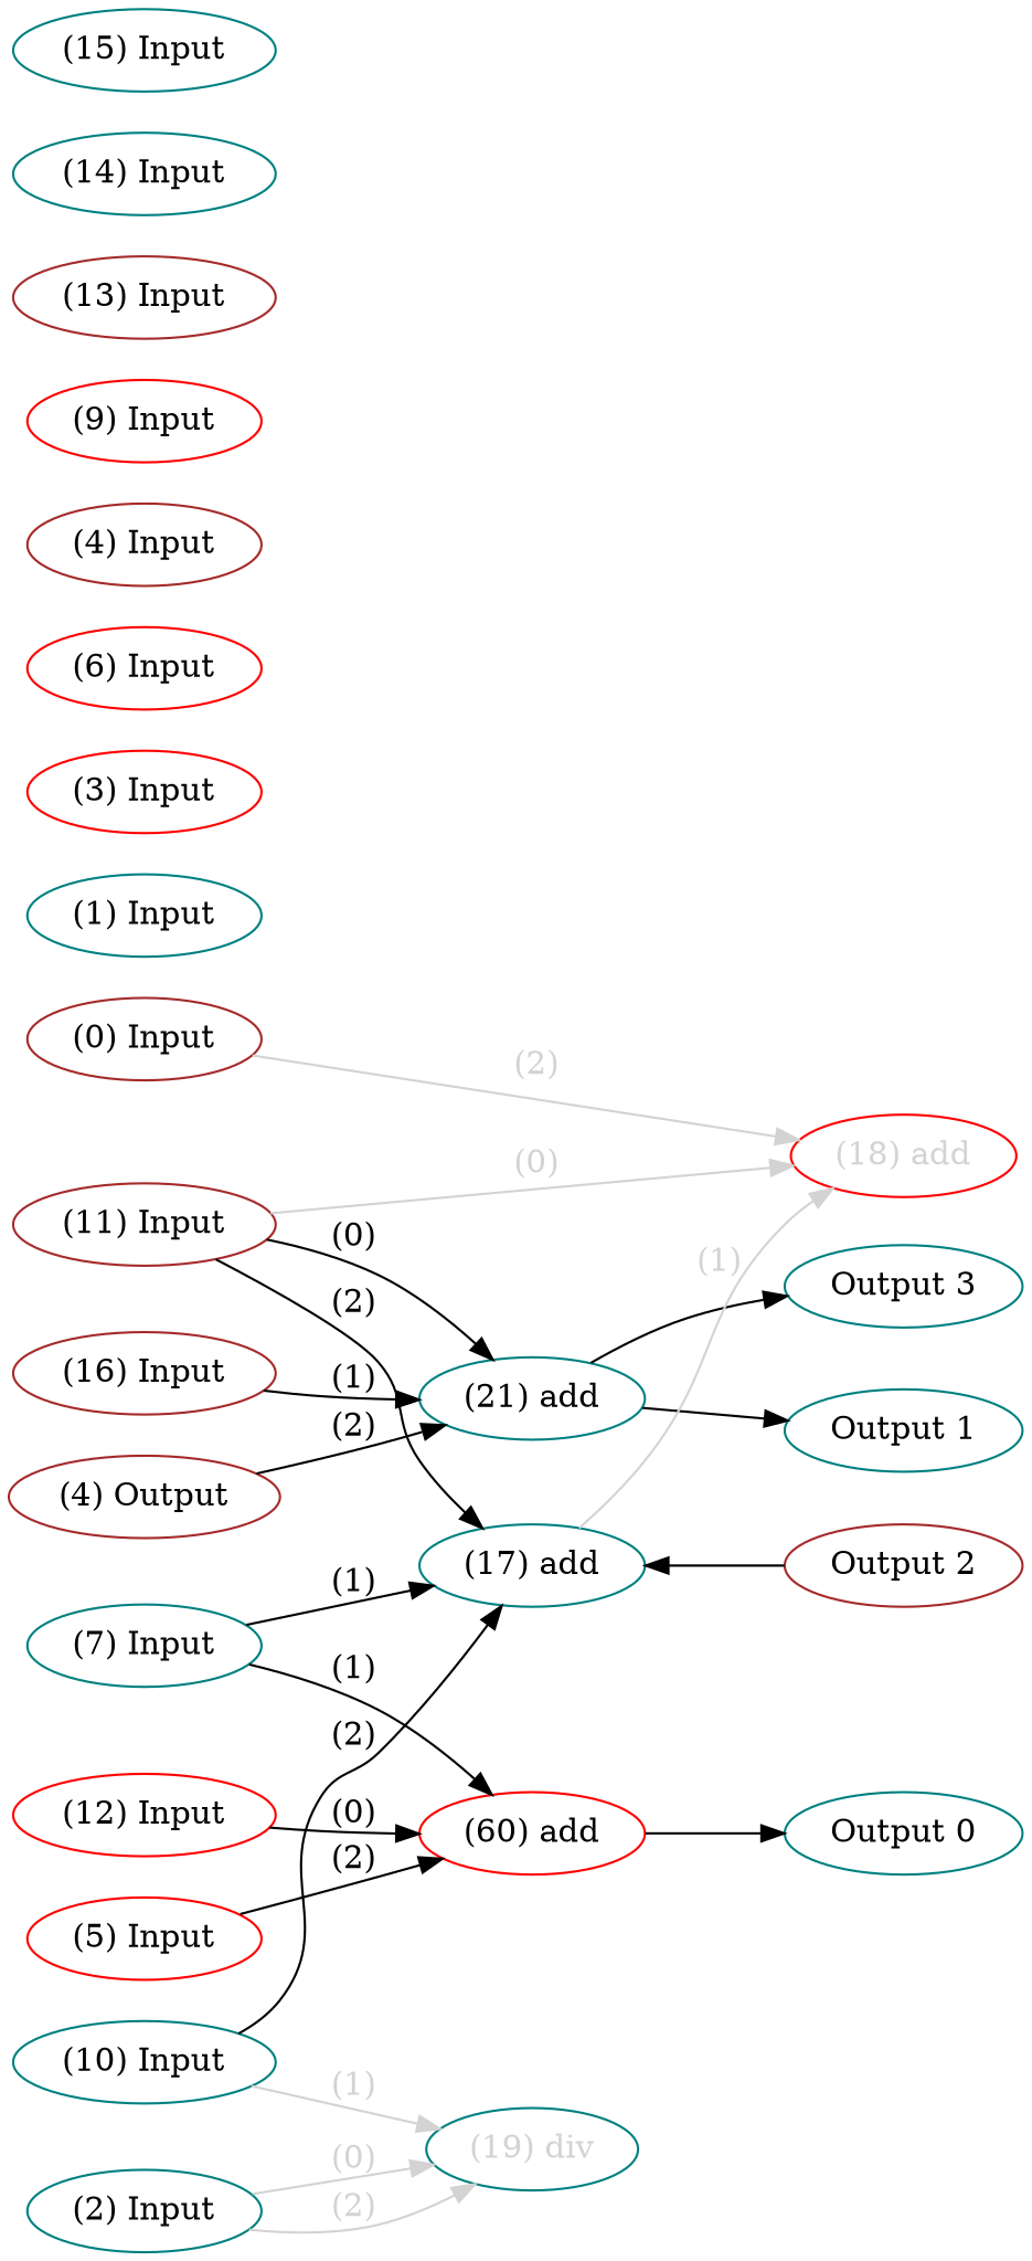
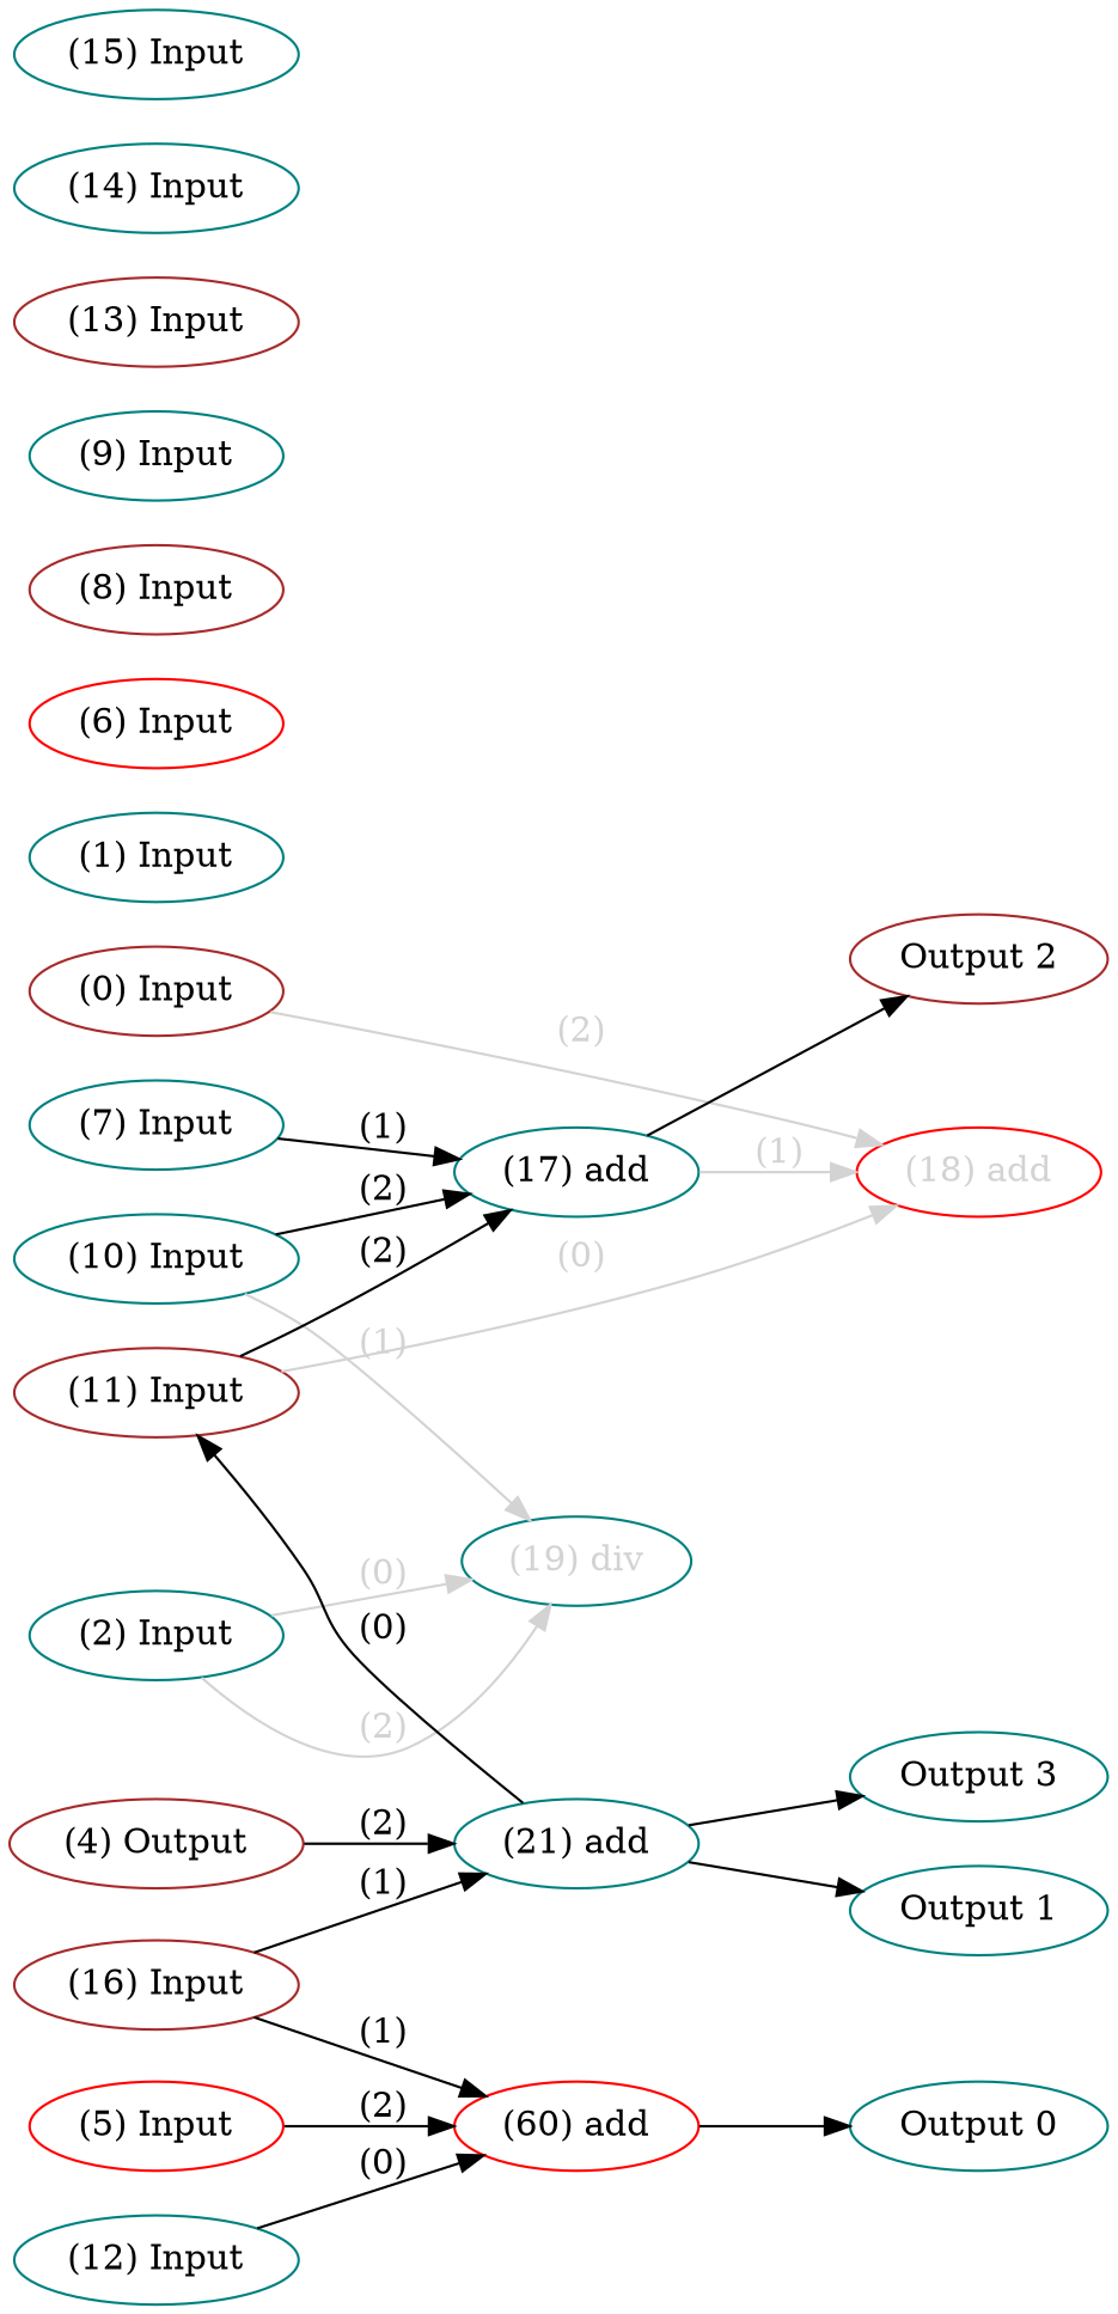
  digraph {
    rankdir=LR
    node [color=teal fontcolor=black labelfontcolor=black]
    edge [bold=true color=black fontcolor=black labelfontcolor=black]
    n1 [color=brown label="(0) Input"]
    n2 [label="(1) Input"]
    n3 [label="(2) Input"]
-   n4 [color=red label="(3) Input"]
    n5 [color=brown label="(4) Output"]
    n6 [color=red label="(5) Input"]
    n7 [color=red label="(6) Input"]
    n8 [label="(7) Input"]
-   n9 [color=brown label="(4) Input"]
-   n10 [color=red label="(9) Input"]
+   n9 [color=brown label="(8) Input"]
+   n10 [label="(9) Input"]
    n11 [label="(10) Input"]
    n12 [color=brown label="(11) Input"]
-   n13 [color=red label="(12) Input"]
+   n13 [label="(12) Input"]
    n14 [color=brown label="(13) Input"]
    n15 [label="(14) Input"]
    n16 [label="(15) Input"]
    n17 [color=brown label="(16) Input"]
    n18 [label="Output 0"]
    n19 [label="Output 1"]
    n20 [color=brown label="Output 2"]
    n21 [label="Output 3"]
    n22 [color=red fontcolor=lightgrey label="(18) add" labelfontcolor=lightgrey]
    n23 [fontcolor=lightgrey label="(19) div" labelfontcolor=lightgrey]
    n24 [label="(21) add"]
    n25 [color=red label="(60) add"]
    n26 [label="(17) add"]
    subgraph sub_1 {
      rank=source
      n1
      n2
      n3
-     n4
      n5
      n6
      n7
      n8
      n9
      n10
      n11
      n12
      n13
      n14
      n15
      n16
      n17
    }
    subgraph sub_2 {
      rank=max
      n18
      n19
      n20
      n21
    }
    n1 -> n22 [color=lightgrey fontcolor=lightgrey label=" (2)" labelfontcolor=lightgrey]
    n3 -> n23 [color=lightgrey fontcolor=lightgrey label=" (0)" labelfontcolor=lightgrey]
    n3 -> n23 [color=lightgrey fontcolor=lightgrey label=" (2)" labelfontcolor=lightgrey]
    n5 -> n24 [label=" (2)"]
    n6 -> n25 [label=" (2)"]
-   n8 -> n25 [label=" (1)"]
+   n17 -> n25 [label=" (1)"]
    n8 -> n26 [label=" (1)"]
    n11 -> n23 [color=lightgrey fontcolor=lightgrey label=" (1)" labelfontcolor=lightgrey]
    n11 -> n26 [label=" (2)"]
    n12 -> n22 [color=lightgrey fontcolor=lightgrey label=" (0)" labelfontcolor=lightgrey]
-   n12 -> n24 [label=" (0)"]
+   n24 -> n12 [label=" (0)"]
    n12 -> n26 [label=" (2)"]
    n13 -> n25 [label=" (0)"]
    n17 -> n24 [label=" (1)"]
    n24 -> n19
    n24 -> n21
    n25 -> n18
-   n20 -> n26
+   n26 -> n20
    n26 -> n22 [color=lightgrey fontcolor=lightgrey label=" (1)" labelfontcolor=lightgrey]
  }
